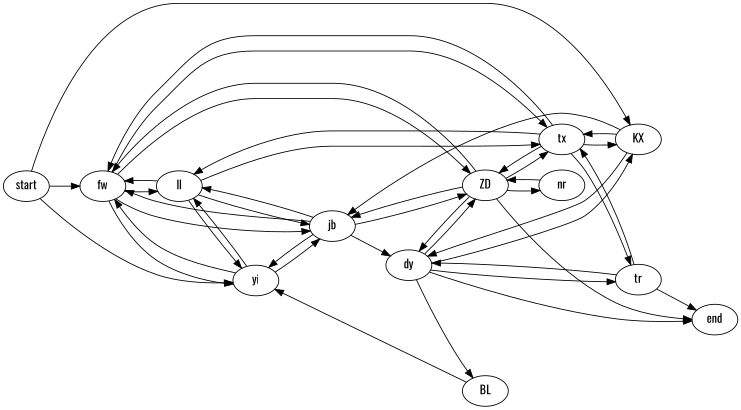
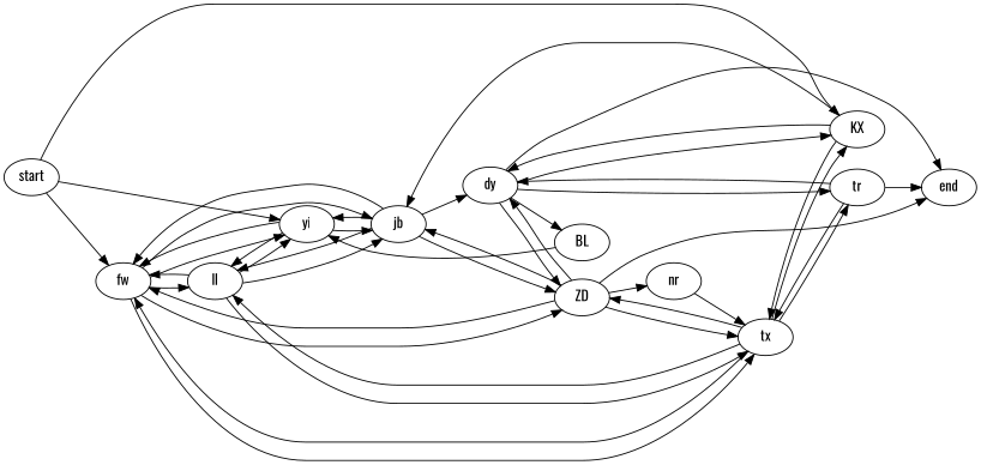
  digraph {
    fontname=Oswald
    rankdir=LR
    node [fontname=Oswald]
    edge [fontname=Oswald]
    n1 [label=fw]
    n2 [label=ll]
    n3 [label=tx]
    n4 [label=jb]
    n5 [label=ZD]
    n6 [label=yi]
    n7 [label=tr]
    n8 [label=KX]
    n9 [label=dy]
    n10 [label=end]
    n11 [label=nr]
    n12 [label=BL]
    n13 [label=start]
    n1 -> n2
    n1 -> n3
    n1 -> n4
    n1 -> n5
    n1 -> n6
    n2 -> n1
    n2 -> n3
    n2 -> n4
    n2 -> n6
    n3 -> n1
    n3 -> n2
    n3 -> n5
    n3 -> n7
    n3 -> n8
    n4 -> n1
    n4 -> n2
    n4 -> n5
    n4 -> n6
    n4 -> n9
    n5 -> n1
    n5 -> n3
    n5 -> n4
    n5 -> n9
    n5 -> n10
    n5 -> n11
    n6 -> n1
    n6 -> n2
    n6 -> n4
    n7 -> n3
    n7 -> n9
    n7 -> n10
    n8 -> n3
    n8 -> n4
    n8 -> n9
    n9 -> n5
    n9 -> n7
    n9 -> n8
    n9 -> n10
    n9 -> n12
-   n11 -> n5
+   n11 -> n3
    n12 -> n6
    n13 -> n1
    n13 -> n6
    n13 -> n8
  }
